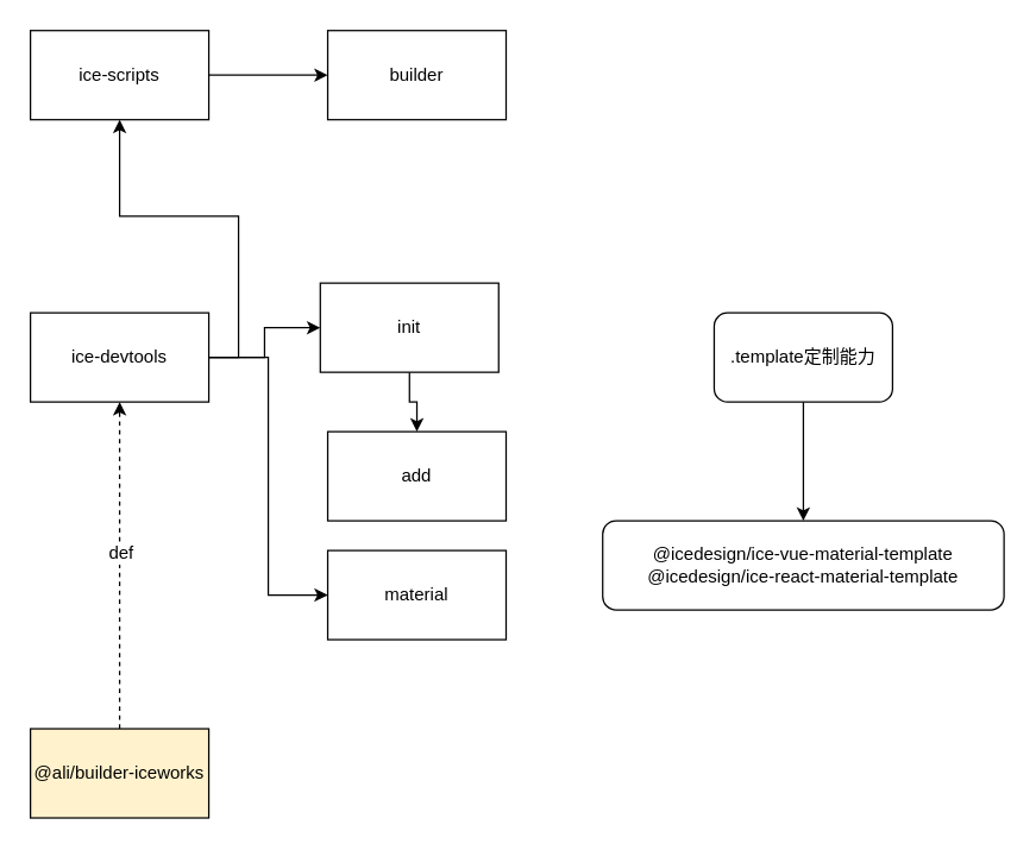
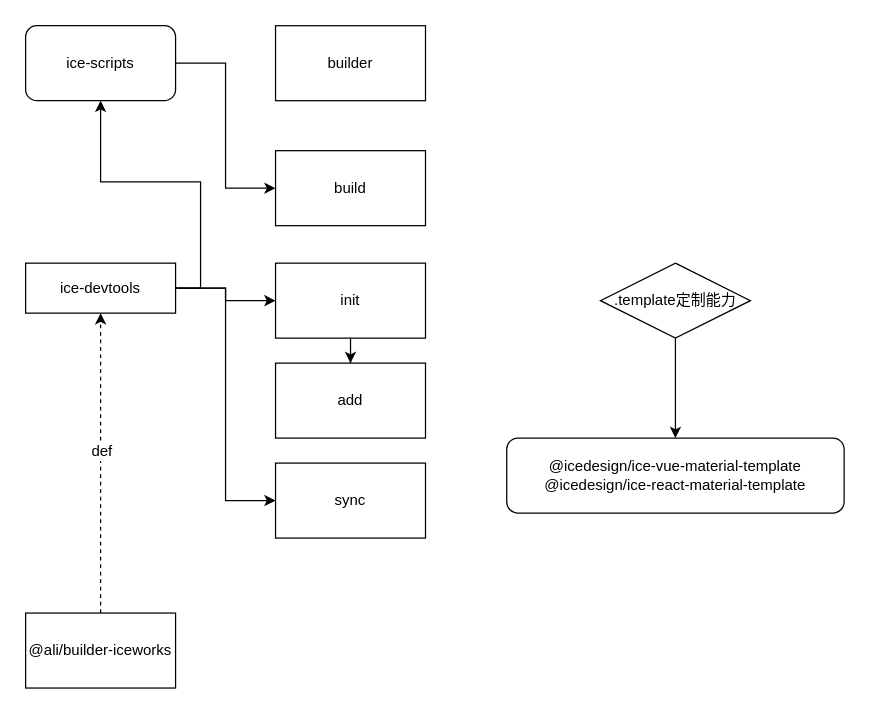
  <mxCell id="0" />
  <mxCell id="1" parent="0" />
- <mxCell id="2" value="" style="edgeStyle=orthogonalEdgeStyle;rounded=0;orthogonalLoop=1;jettySize=auto;html=1;" edge="1" parent="1" source="4" target="5"><mxGeometry relative="1" as="geometry" /></mxCell>
- <mxCell id="4" value="ice-scripts" style="rounded=0;whiteSpace=wrap;html=1;" vertex="1" parent="1"><mxGeometry x="20" y="20" width="120" height="60" as="geometry" /></mxCell>
+ <mxCell id="3" style="edgeStyle=orthogonalEdgeStyle;rounded=0;orthogonalLoop=1;jettySize=auto;html=1;exitX=1;exitY=0.5;exitDx=0;exitDy=0;entryX=0;entryY=0.5;entryDx=0;entryDy=0;" edge="1" parent="1" source="4" target="6"><mxGeometry relative="1" as="geometry"><mxPoint x="180" y="160" as="targetPoint" /></mxGeometry></mxCell>
+ <mxCell id="4" value="ice-scripts" style="whiteSpace=wrap;html=1;rounded=1;" vertex="1" parent="1"><mxGeometry x="20" y="20" width="120" height="60" as="geometry" /></mxCell>
  <mxCell id="5" value="builder" style="rounded=0;whiteSpace=wrap;html=1;" vertex="1" parent="1"><mxGeometry x="220" y="20" width="120" height="60" as="geometry" /></mxCell>
+ <mxCell id="6" value="build" style="rounded=0;whiteSpace=wrap;html=1;" vertex="1" parent="1"><mxGeometry x="220" y="120" width="120" height="60" as="geometry" /></mxCell>
  <mxCell id="7" style="edgeStyle=orthogonalEdgeStyle;rounded=0;orthogonalLoop=1;jettySize=auto;html=1;exitX=1;exitY=0.5;exitDx=0;exitDy=0;" edge="1" parent="1" source="10" target="12"><mxGeometry relative="1" as="geometry" /></mxCell>
  <mxCell id="8" style="edgeStyle=orthogonalEdgeStyle;rounded=0;orthogonalLoop=1;jettySize=auto;html=1;exitX=1;exitY=0.5;exitDx=0;exitDy=0;" edge="1" parent="1" source="10" target="4"><mxGeometry relative="1" as="geometry" /></mxCell>
  <mxCell id="9" style="edgeStyle=orthogonalEdgeStyle;rounded=0;orthogonalLoop=1;jettySize=auto;html=1;exitX=1;exitY=0.5;exitDx=0;exitDy=0;entryX=0;entryY=0.5;entryDx=0;entryDy=0;" edge="1" parent="1" source="10" target="17"><mxGeometry relative="1" as="geometry" /></mxCell>
- <mxCell id="10" value="ice-devtools" style="rounded=0;whiteSpace=wrap;html=1;" vertex="1" parent="1"><mxGeometry x="20" y="210" width="120" height="60" as="geometry" /></mxCell>
+ <mxCell id="10" value="ice-devtools" style="rounded=0;whiteSpace=wrap;html=1;" vertex="1" parent="1"><mxGeometry x="20" y="210" width="120" height="40" as="geometry" /></mxCell>
  <mxCell id="11" value="" style="edgeStyle=orthogonalEdgeStyle;rounded=0;orthogonalLoop=1;jettySize=auto;html=1;" edge="1" parent="1" source="12" target="16"><mxGeometry relative="1" as="geometry"><mxPoint x="420" y="240" as="targetPoint" /></mxGeometry></mxCell>
- <mxCell id="12" value="init" style="rounded=0;whiteSpace=wrap;html=1;" vertex="1" parent="1"><mxGeometry x="215" y="190" width="120" height="60" as="geometry" /></mxCell>
+ <mxCell id="12" value="init" style="rounded=0;whiteSpace=wrap;html=1;" vertex="1" parent="1"><mxGeometry x="220" y="210" width="120" height="60" as="geometry" /></mxCell>
  <mxCell id="13" value="" style="edgeStyle=orthogonalEdgeStyle;rounded=0;orthogonalLoop=1;jettySize=auto;html=1;" edge="1" parent="1" source="14" target="15"><mxGeometry relative="1" as="geometry" /></mxCell>
- <mxCell id="14" value=".template定制能力" style="rounded=1;whiteSpace=wrap;html=1;" vertex="1" parent="1"><mxGeometry x="480" y="210" width="120" height="60" as="geometry" /></mxCell>
+ <mxCell id="14" value=".template定制能力" style="rhombus;whiteSpace=wrap;html=1;" vertex="1" parent="1"><mxGeometry x="480" y="210" width="120" height="60" as="geometry" /></mxCell>
  <mxCell id="15" value="&lt;span&gt;@icedesign&lt;/span&gt;&lt;span&gt;/&lt;/span&gt;&lt;span&gt;ice&lt;/span&gt;&lt;span&gt;-&lt;/span&gt;&lt;span&gt;vue&lt;/span&gt;&lt;span&gt;-&lt;/span&gt;&lt;span&gt;material&lt;/span&gt;&lt;span&gt;-&lt;/span&gt;&lt;span&gt;template&lt;br&gt;&lt;/span&gt;&lt;span&gt;@icedesign&lt;/span&gt;&lt;span&gt;/&lt;/span&gt;&lt;span&gt;ice&lt;/span&gt;&lt;span&gt;-react&lt;/span&gt;&lt;span&gt;-&lt;/span&gt;&lt;span&gt;material&lt;/span&gt;&lt;span&gt;-&lt;/span&gt;&lt;span&gt;template&lt;/span&gt;&lt;span&gt;&lt;br&gt;&lt;/span&gt;" style="rounded=1;whiteSpace=wrap;html=1;" vertex="1" parent="1"><mxGeometry x="405" y="350" width="270" height="60" as="geometry" /></mxCell>
  <mxCell id="16" value="add" style="rounded=0;whiteSpace=wrap;html=1;" vertex="1" parent="1"><mxGeometry x="220" y="290" width="120" height="60" as="geometry" /></mxCell>
- <mxCell id="17" value="material" style="rounded=0;whiteSpace=wrap;html=1;" vertex="1" parent="1"><mxGeometry x="220" y="370" width="120" height="60" as="geometry" /></mxCell>
+ <mxCell id="17" value="sync" style="rounded=0;whiteSpace=wrap;html=1;" vertex="1" parent="1"><mxGeometry x="220" y="370" width="120" height="60" as="geometry" /></mxCell>
  <mxCell id="18" style="edgeStyle=orthogonalEdgeStyle;rounded=0;orthogonalLoop=1;jettySize=auto;html=1;dashed=1;" edge="1" parent="1" source="20" target="10"><mxGeometry relative="1" as="geometry" /></mxCell>
  <mxCell id="19" value="def" style="text;html=1;resizable=0;points=[];align=center;verticalAlign=middle;labelBackgroundColor=#ffffff;" vertex="1" connectable="0" parent="18"><mxGeometry x="0.082" relative="1" as="geometry"><mxPoint as="offset" /></mxGeometry></mxCell>
- <mxCell id="20" value="@ali/builder-iceworks" style="rounded=0;whiteSpace=wrap;html=1;fillColor=#fff2cc;" vertex="1" parent="1"><mxGeometry x="20" y="490" width="120" height="60" as="geometry" /></mxCell>
+ <mxCell id="20" value="@ali/builder-iceworks" style="rounded=0;whiteSpace=wrap;html=1;" vertex="1" parent="1"><mxGeometry x="20" y="490" width="120" height="60" as="geometry" /></mxCell>
